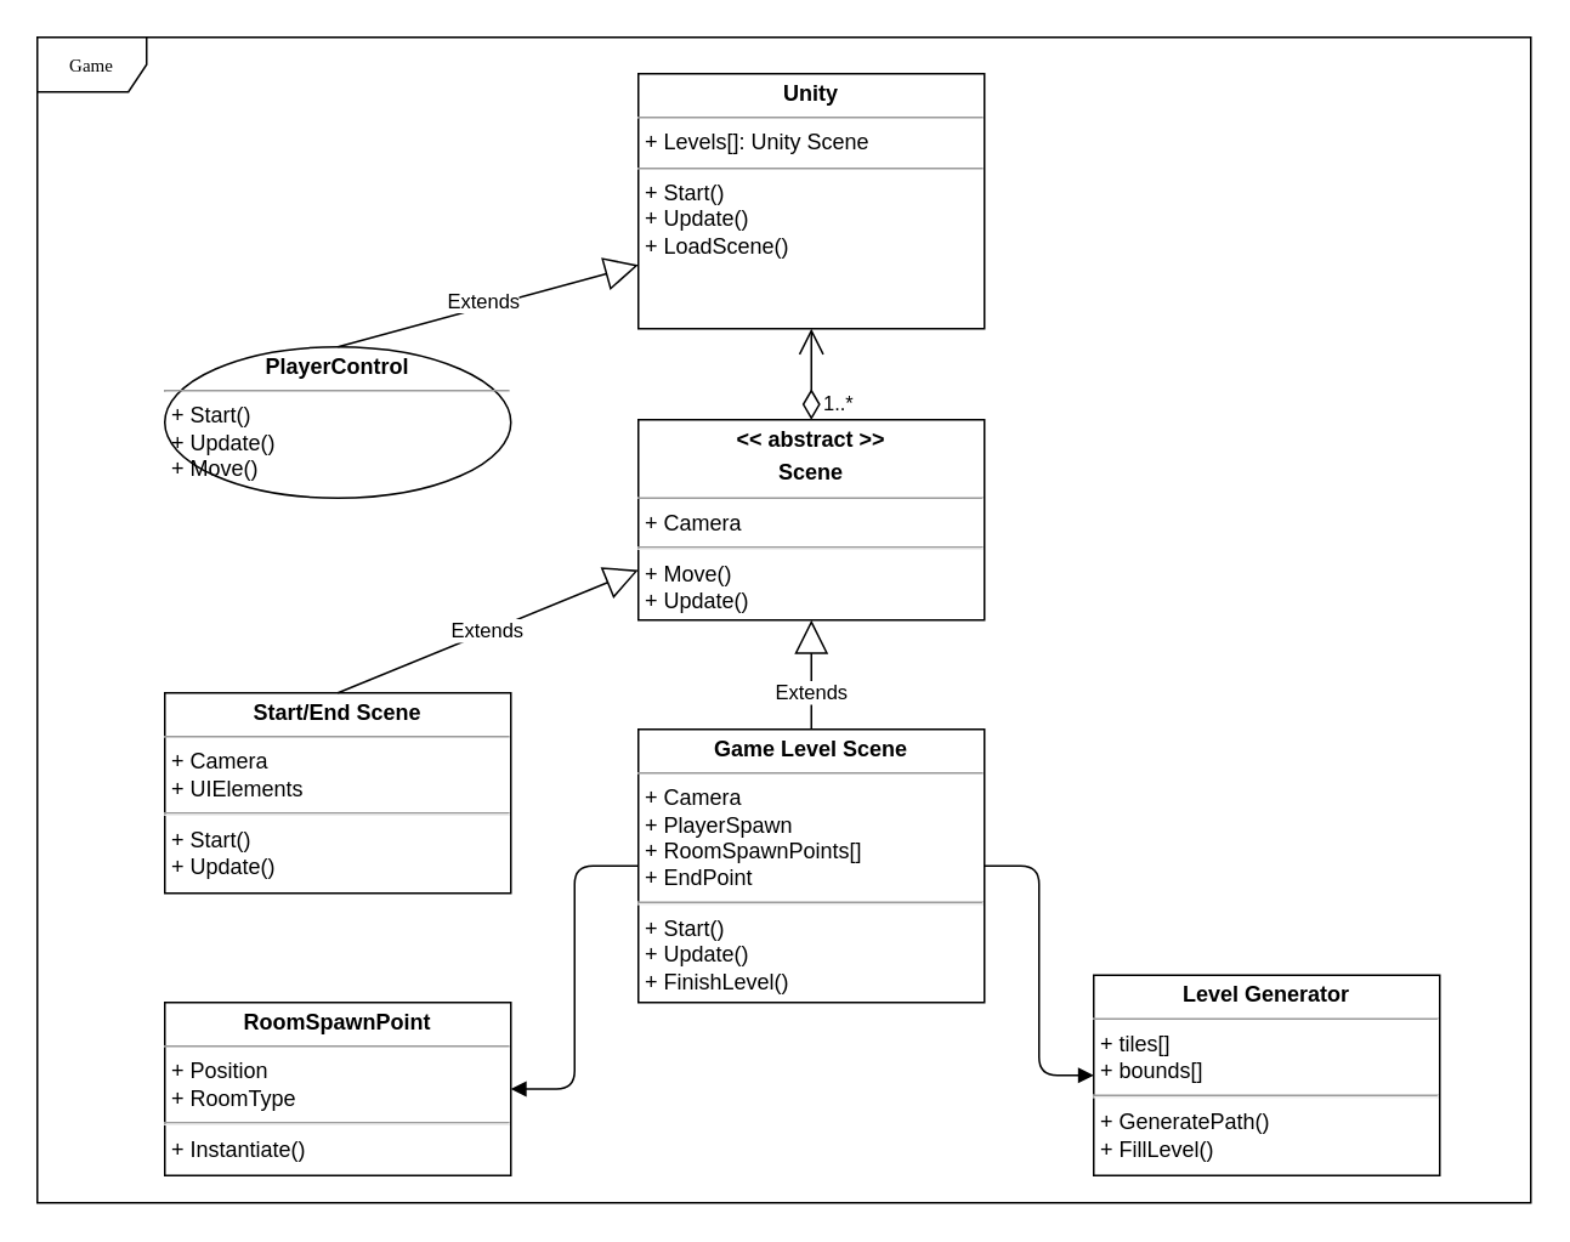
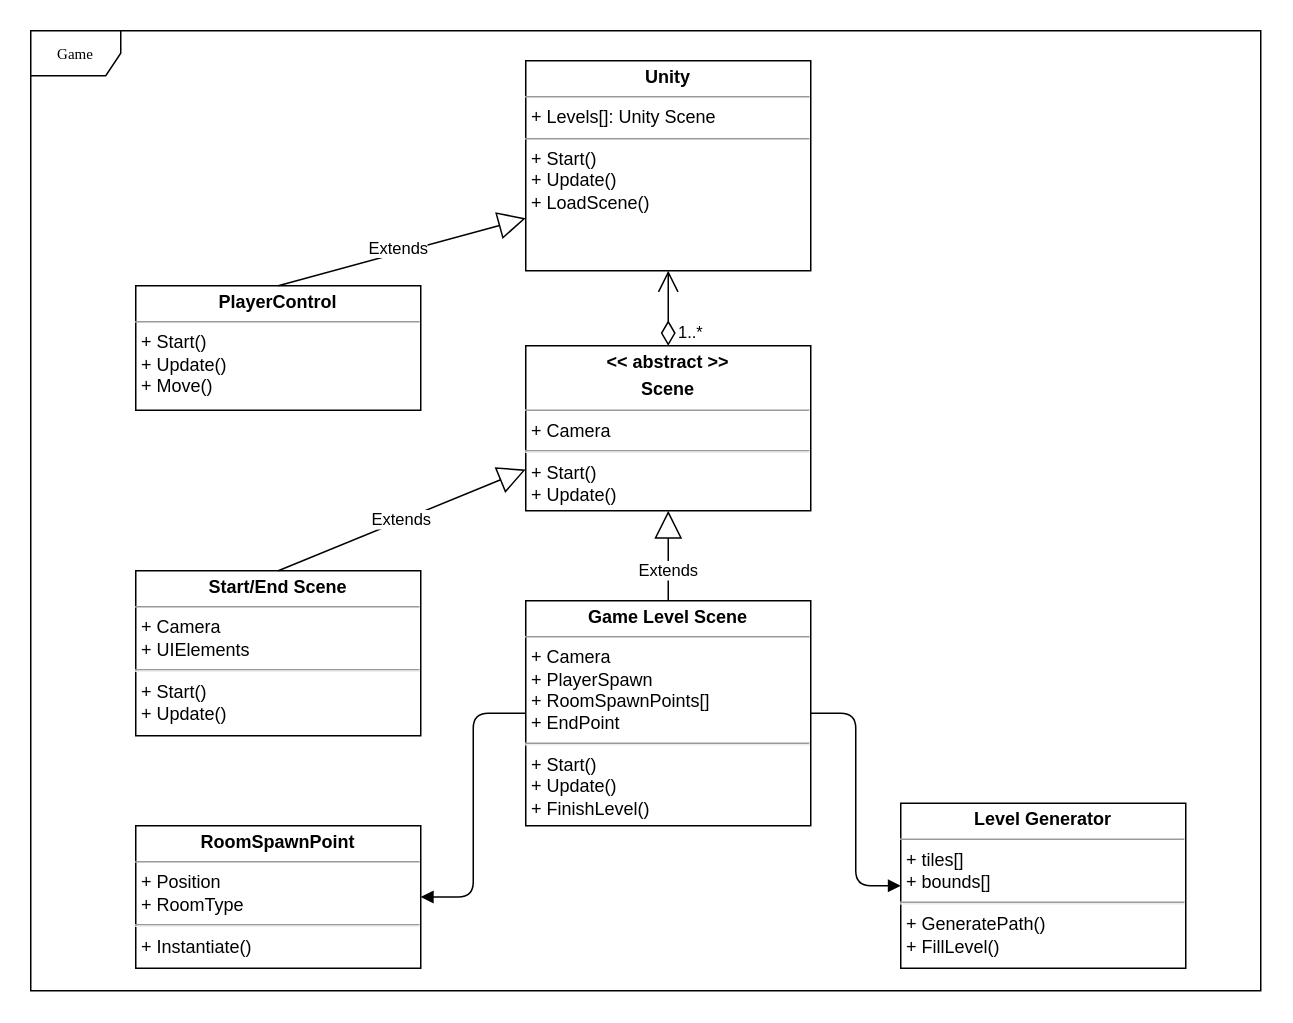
  <mxCell id="0" />
  <mxCell id="1" parent="0" />
  <mxCell id="2" value="Game" style="shape=umlFrame;whiteSpace=wrap;html=1;rounded=0;shadow=0;comic=0;labelBackgroundColor=none;strokeWidth=1;fontFamily=Verdana;fontSize=10;align=center;" parent="1" vertex="1"><mxGeometry x="20" y="20" width="820" height="640" as="geometry" /></mxCell>
- <mxCell id="3" value="&lt;p style=&quot;margin: 0px ; margin-top: 4px ; text-align: center&quot;&gt;&lt;b&gt;PlayerControl&lt;/b&gt;&lt;/p&gt;&lt;hr size=&quot;1&quot;&gt;&lt;p style=&quot;margin: 0px ; margin-left: 4px&quot;&gt;&lt;/p&gt;&lt;p style=&quot;margin: 0px ; margin-left: 4px&quot;&gt;+ Start()&lt;br&gt;+ Update()&lt;/p&gt;&lt;p style=&quot;margin: 0px ; margin-left: 4px&quot;&gt;+ Move()&lt;/p&gt;" style="ellipse;verticalAlign=top;align=left;overflow=fill;fontSize=12;fontFamily=Helvetica;html=1;shadow=0;comic=0;labelBackgroundColor=none;strokeWidth=1;" parent="1" vertex="1"><mxGeometry x="90" y="190" width="190" height="83" as="geometry" /></mxCell>
+ <mxCell id="3" value="&lt;p style=&quot;margin: 0px ; margin-top: 4px ; text-align: center&quot;&gt;&lt;b&gt;PlayerControl&lt;/b&gt;&lt;/p&gt;&lt;hr size=&quot;1&quot;&gt;&lt;p style=&quot;margin: 0px ; margin-left: 4px&quot;&gt;&lt;/p&gt;&lt;p style=&quot;margin: 0px ; margin-left: 4px&quot;&gt;+ Start()&lt;br&gt;+ Update()&lt;/p&gt;&lt;p style=&quot;margin: 0px ; margin-left: 4px&quot;&gt;+ Move()&lt;/p&gt;" style="verticalAlign=top;align=left;overflow=fill;fontSize=12;fontFamily=Helvetica;html=1;rounded=0;shadow=0;comic=0;labelBackgroundColor=none;strokeWidth=1" parent="1" vertex="1"><mxGeometry x="90" y="190" width="190" height="83" as="geometry" /></mxCell>
  <mxCell id="4" value="&lt;p style=&quot;margin: 0px ; margin-top: 4px ; text-align: center&quot;&gt;&lt;b&gt;Unity&lt;/b&gt;&lt;/p&gt;&lt;hr size=&quot;1&quot;&gt;&lt;p style=&quot;margin: 0px ; margin-left: 4px&quot;&gt;+ Levels[]: Unity Scene&lt;br&gt;&lt;/p&gt;&lt;hr size=&quot;1&quot;&gt;&lt;p style=&quot;margin: 0px ; margin-left: 4px&quot;&gt;+ Start()&lt;br&gt;+ Update()&lt;/p&gt;&lt;p style=&quot;margin: 0px ; margin-left: 4px&quot;&gt;+ LoadScene()&lt;/p&gt;&lt;p style=&quot;margin: 0px ; margin-left: 4px&quot;&gt;&lt;br&gt;&lt;/p&gt;" style="verticalAlign=top;align=left;overflow=fill;fontSize=12;fontFamily=Helvetica;html=1;rounded=0;shadow=0;comic=0;labelBackgroundColor=none;strokeWidth=1" parent="1" vertex="1"><mxGeometry x="350" y="40" width="190" height="140" as="geometry" /></mxCell>
- <mxCell id="5" value="&lt;p style=&quot;margin: 0px ; margin-top: 4px ; text-align: center&quot;&gt;&lt;b&gt;&amp;lt;&amp;lt; abstract &amp;gt;&amp;gt;&lt;/b&gt;&lt;/p&gt;&lt;p style=&quot;margin: 0px ; margin-top: 4px ; text-align: center&quot;&gt;&lt;b&gt;Scene&lt;/b&gt;&lt;/p&gt;&lt;hr size=&quot;1&quot;&gt;&lt;p style=&quot;margin: 0px ; margin-left: 4px&quot;&gt;&lt;/p&gt;&lt;p style=&quot;margin: 0px ; margin-left: 4px&quot;&gt;+ Camera&lt;/p&gt;&lt;hr&gt;&lt;p style=&quot;margin: 0px ; margin-left: 4px&quot;&gt;+ Move()&lt;br&gt;+ Update()&lt;/p&gt;&lt;p style=&quot;margin: 0px ; margin-left: 4px&quot;&gt;&lt;br&gt;&lt;/p&gt;" style="verticalAlign=top;align=left;overflow=fill;fontSize=12;fontFamily=Helvetica;html=1;rounded=0;shadow=0;comic=0;labelBackgroundColor=none;strokeWidth=1;strokeColor=#000000;" parent="1" vertex="1"><mxGeometry x="350" y="230" width="190" height="110" as="geometry" /></mxCell>
+ <mxCell id="5" value="&lt;p style=&quot;margin: 0px ; margin-top: 4px ; text-align: center&quot;&gt;&lt;b&gt;&amp;lt;&amp;lt; abstract &amp;gt;&amp;gt;&lt;/b&gt;&lt;/p&gt;&lt;p style=&quot;margin: 0px ; margin-top: 4px ; text-align: center&quot;&gt;&lt;b&gt;Scene&lt;/b&gt;&lt;/p&gt;&lt;hr size=&quot;1&quot;&gt;&lt;p style=&quot;margin: 0px ; margin-left: 4px&quot;&gt;&lt;/p&gt;&lt;p style=&quot;margin: 0px ; margin-left: 4px&quot;&gt;+ Camera&lt;/p&gt;&lt;hr&gt;&lt;p style=&quot;margin: 0px ; margin-left: 4px&quot;&gt;+ Start()&lt;br&gt;+ Update()&lt;/p&gt;&lt;p style=&quot;margin: 0px ; margin-left: 4px&quot;&gt;&lt;br&gt;&lt;/p&gt;" style="verticalAlign=top;align=left;overflow=fill;fontSize=12;fontFamily=Helvetica;html=1;rounded=0;shadow=0;comic=0;labelBackgroundColor=none;strokeWidth=1;strokeColor=#000000;" parent="1" vertex="1"><mxGeometry x="350" y="230" width="190" height="110" as="geometry" /></mxCell>
  <mxCell id="6" value="" style="edgeStyle=orthogonalEdgeStyle;rounded=1;comic=0;orthogonalLoop=1;jettySize=auto;html=1;shadow=0;align=left;verticalAlign=top;endFill=1;endArrow=block;" parent="1" source="7" target="8" edge="1"><mxGeometry relative="1" as="geometry" /></mxCell>
  <mxCell id="7" value="&lt;p style=&quot;margin: 0px ; margin-top: 4px ; text-align: center&quot;&gt;&lt;b&gt;Game Level Scene&lt;/b&gt;&lt;br&gt;&lt;/p&gt;&lt;hr size=&quot;1&quot;&gt;&lt;p style=&quot;margin: 0px ; margin-left: 4px&quot;&gt;&lt;/p&gt;&lt;p style=&quot;margin: 0px ; margin-left: 4px&quot;&gt;+ Camera&lt;/p&gt;&lt;p style=&quot;margin: 0px ; margin-left: 4px&quot;&gt;+ PlayerSpawn&lt;/p&gt;&lt;p style=&quot;margin: 0px ; margin-left: 4px&quot;&gt;+ RoomSpawnPoints[]&lt;/p&gt;&lt;p style=&quot;margin: 0px ; margin-left: 4px&quot;&gt;+ EndPoint&lt;/p&gt;&lt;hr&gt;&lt;p style=&quot;margin: 0px ; margin-left: 4px&quot;&gt;+ Start()&lt;br&gt;+ Update()&lt;/p&gt;&lt;p style=&quot;margin: 0px ; margin-left: 4px&quot;&gt;+ FinishLevel()&lt;/p&gt;&lt;p style=&quot;margin: 0px ; margin-left: 4px&quot;&gt;&lt;br&gt;&lt;/p&gt;" style="verticalAlign=top;align=left;overflow=fill;fontSize=12;fontFamily=Helvetica;html=1;rounded=0;shadow=0;comic=0;labelBackgroundColor=none;strokeWidth=1;strokeColor=#000000;" parent="1" vertex="1"><mxGeometry x="350" y="400" width="190" height="150" as="geometry" /></mxCell>
  <mxCell id="8" value="&lt;p style=&quot;margin: 0px ; margin-top: 4px ; text-align: center&quot;&gt;&lt;b&gt;Level Generator&lt;/b&gt;&lt;br&gt;&lt;/p&gt;&lt;hr size=&quot;1&quot;&gt;&lt;p style=&quot;margin: 0px ; margin-left: 4px&quot;&gt;&lt;/p&gt;&lt;p style=&quot;margin: 0px ; margin-left: 4px&quot;&gt;+ tiles[]&lt;/p&gt;&lt;p style=&quot;margin: 0px ; margin-left: 4px&quot;&gt;+ bounds[]&lt;/p&gt;&lt;hr&gt;&lt;p style=&quot;margin: 0px ; margin-left: 4px&quot;&gt;+ GeneratePath()&lt;/p&gt;&lt;p style=&quot;margin: 0px ; margin-left: 4px&quot;&gt;+ FillLevel()&lt;/p&gt;&lt;p style=&quot;margin: 0px ; margin-left: 4px&quot;&gt;&lt;br&gt;&lt;/p&gt;" style="verticalAlign=top;align=left;overflow=fill;fontSize=12;fontFamily=Helvetica;html=1;rounded=0;shadow=0;comic=0;labelBackgroundColor=none;strokeWidth=1;strokeColor=#000000;" parent="1" vertex="1"><mxGeometry x="600" y="535" width="190" height="110" as="geometry" /></mxCell>
  <mxCell id="9" value="&lt;p style=&quot;margin: 0px ; margin-top: 4px ; text-align: center&quot;&gt;&lt;b&gt;RoomSpawnPoint&lt;/b&gt;&lt;br&gt;&lt;/p&gt;&lt;hr size=&quot;1&quot;&gt;&lt;p style=&quot;margin: 0px ; margin-left: 4px&quot;&gt;&lt;/p&gt;&lt;p style=&quot;margin: 0px ; margin-left: 4px&quot;&gt;+ Position&lt;/p&gt;&lt;p style=&quot;margin: 0px ; margin-left: 4px&quot;&gt;+ RoomType&lt;br&gt;&lt;/p&gt;&lt;hr&gt;&lt;p style=&quot;margin: 0px ; margin-left: 4px&quot;&gt;+ Instantiate()&lt;/p&gt;" style="verticalAlign=top;align=left;overflow=fill;fontSize=12;fontFamily=Helvetica;html=1;rounded=0;shadow=0;comic=0;labelBackgroundColor=none;strokeWidth=1;strokeColor=#000000;" parent="1" vertex="1"><mxGeometry x="90" y="550" width="190" height="95" as="geometry" /></mxCell>
  <mxCell id="10" value="1..*" style="endArrow=open;html=1;endSize=12;startArrow=diamondThin;startSize=14;startFill=0;edgeStyle=orthogonalEdgeStyle;align=left;verticalAlign=bottom;entryX=0.5;entryY=1;entryDx=0;entryDy=0;exitX=0.5;exitY=0;exitDx=0;exitDy=0;comic=0;shadow=0;" parent="1" source="5" target="4" edge="1"><mxGeometry x="-1" y="-5" relative="1" as="geometry"><mxPoint x="380" y="440" as="sourcePoint" /><mxPoint x="540" y="440" as="targetPoint" /><mxPoint as="offset" /></mxGeometry></mxCell>
  <mxCell id="11" value="Extends" style="endArrow=block;endSize=16;endFill=0;html=1;entryX=0;entryY=0.75;entryDx=0;entryDy=0;exitX=0.5;exitY=0;exitDx=0;exitDy=0;" parent="1" source="3" target="4" edge="1"><mxGeometry x="-0.018" y="3" width="160" relative="1" as="geometry"><mxPoint x="320" y="550" as="sourcePoint" /><mxPoint x="480" y="550" as="targetPoint" /><mxPoint as="offset" /></mxGeometry></mxCell>
  <mxCell id="12" value="&lt;p style=&quot;margin: 0px ; margin-top: 4px ; text-align: center&quot;&gt;&lt;b&gt;Start/End Scene&lt;/b&gt;&lt;/p&gt;&lt;hr size=&quot;1&quot;&gt;&lt;p style=&quot;margin: 0px ; margin-left: 4px&quot;&gt;&lt;/p&gt;&lt;p style=&quot;margin: 0px 0px 0px 4px&quot;&gt;+ Camera&lt;/p&gt;&lt;p style=&quot;margin: 0px 0px 0px 4px&quot;&gt;+ UIElements&lt;/p&gt;&lt;hr&gt;&lt;p style=&quot;margin: 0px 0px 0px 4px&quot;&gt;+ Start()&lt;br&gt;+ Update()&lt;/p&gt;" style="verticalAlign=top;align=left;overflow=fill;fontSize=12;fontFamily=Helvetica;html=1;rounded=0;shadow=0;comic=0;labelBackgroundColor=none;strokeWidth=1" parent="1" vertex="1"><mxGeometry x="90" y="380" width="190" height="110" as="geometry" /></mxCell>
  <mxCell id="13" value="Extends" style="endArrow=block;endSize=16;endFill=0;html=1;entryX=0;entryY=0.75;entryDx=0;entryDy=0;exitX=0.5;exitY=0;exitDx=0;exitDy=0;" parent="1" source="12" target="5" edge="1"><mxGeometry width="160" relative="1" as="geometry"><mxPoint x="185" y="210" as="sourcePoint" /><mxPoint x="360" y="155" as="targetPoint" /></mxGeometry></mxCell>
  <mxCell id="14" value="Extends" style="endArrow=block;endSize=16;endFill=0;html=1;entryX=0.5;entryY=1;entryDx=0;entryDy=0;exitX=0.5;exitY=0;exitDx=0;exitDy=0;" parent="1" source="7" target="5" edge="1"><mxGeometry x="-0.333" width="160" relative="1" as="geometry"><mxPoint x="195" y="390" as="sourcePoint" /><mxPoint x="360" y="322.5" as="targetPoint" /><mxPoint as="offset" /></mxGeometry></mxCell>
  <mxCell id="15" value="" style="endArrow=block;endFill=1;html=1;edgeStyle=orthogonalEdgeStyle;align=left;verticalAlign=top;shadow=0;exitX=0;exitY=0.5;exitDx=0;exitDy=0;entryX=1;entryY=0.5;entryDx=0;entryDy=0;" parent="1" source="7" target="9" edge="1"><mxGeometry x="-0.586" y="21" relative="1" as="geometry"><mxPoint x="210" y="540" as="sourcePoint" /><mxPoint x="370" y="540" as="targetPoint" /><mxPoint x="-36" y="15" as="offset" /></mxGeometry></mxCell>
  <mxCell id="16" value="" style="resizable=0;html=1;align=left;verticalAlign=bottom;labelBackgroundColor=#ffffff;fontSize=10;" parent="15" connectable="0" vertex="1"><mxGeometry x="-1" relative="1" as="geometry" /></mxCell>
